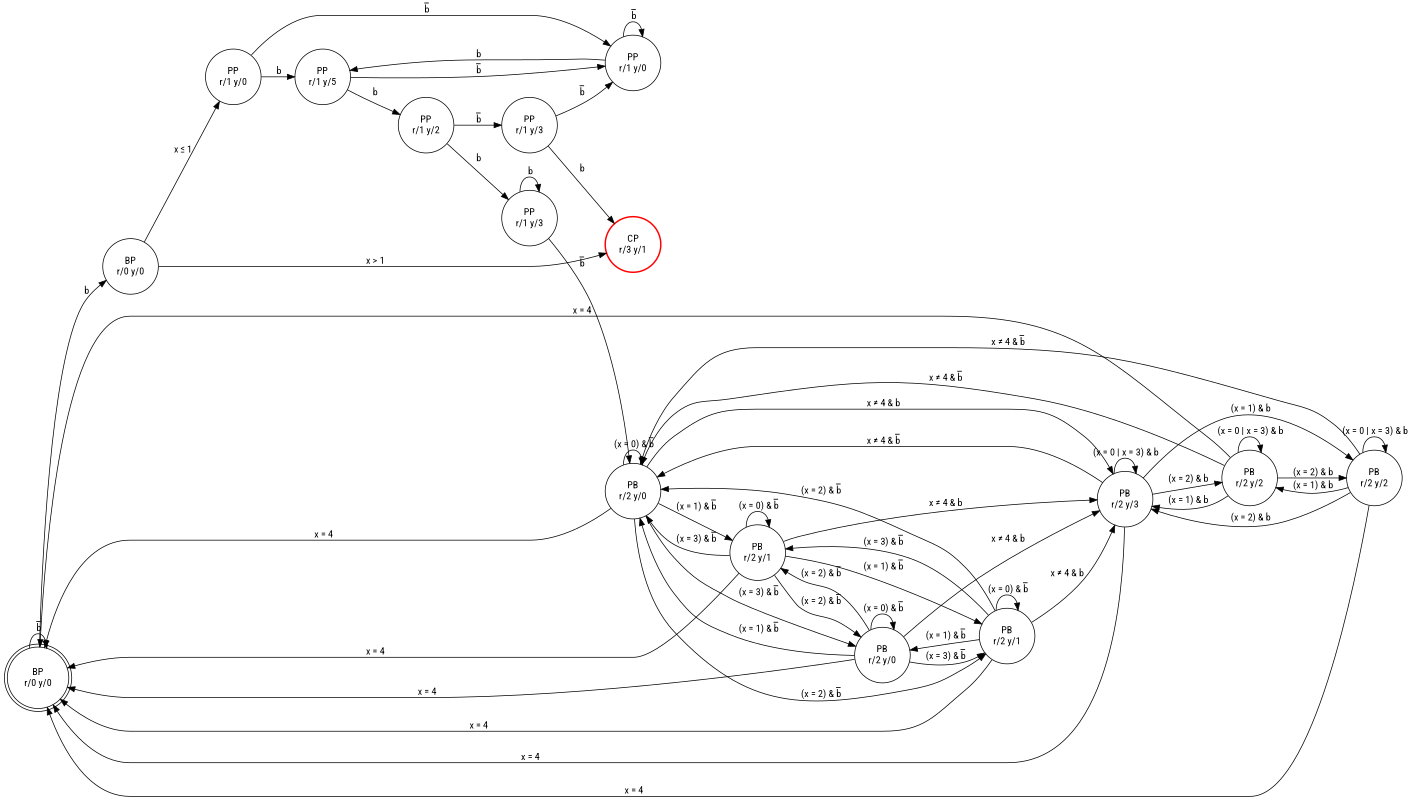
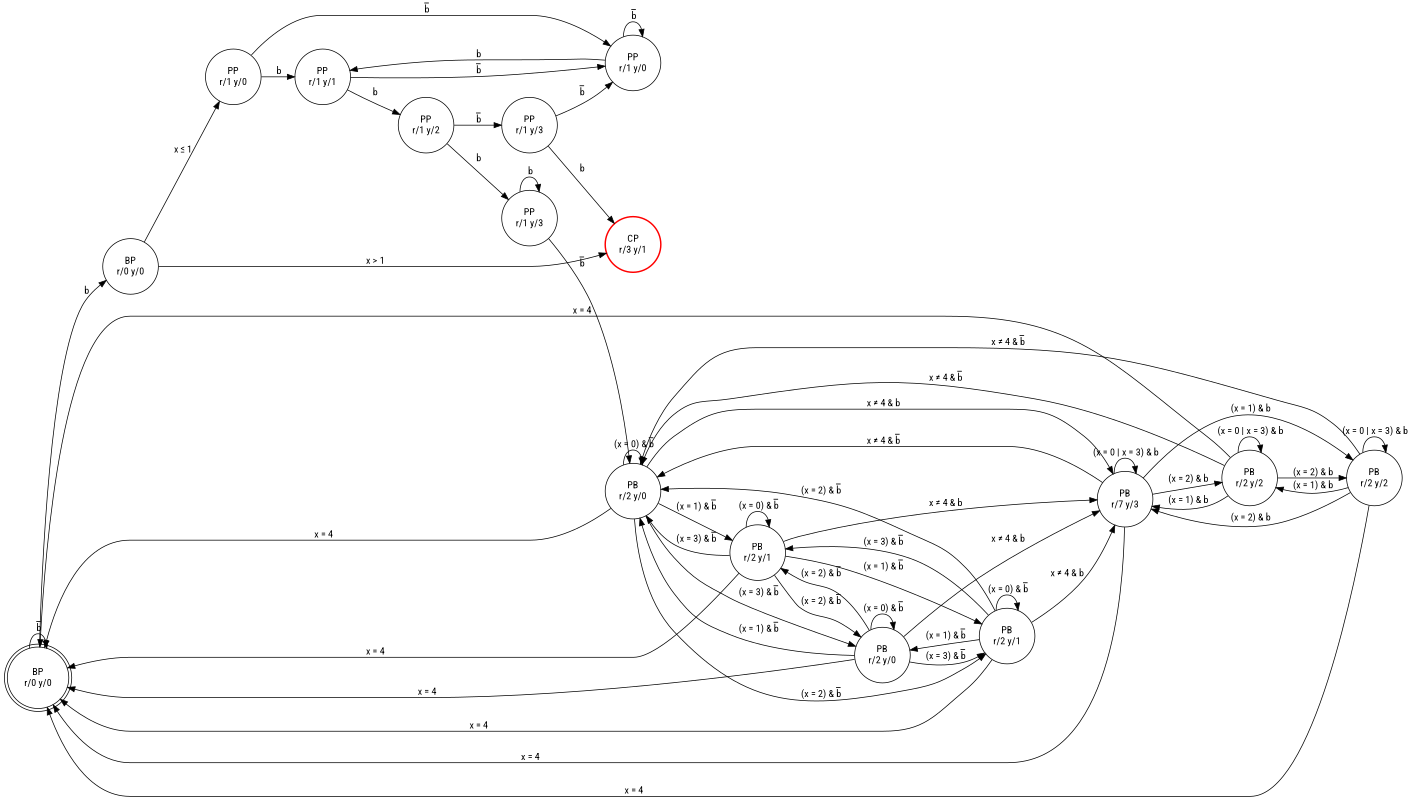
  digraph {
    fontname="Roboto Condensed"
    rankdir=LR
    node [fontname="Roboto Condensed" shape=circle]
    edge [fontname="Roboto Condensed"]
    n1 [label="ВР\nr/0 y/0" shape=doublecircle]
    n2 [label="ВР\nr/0 y/0"]
    n3 [color=red label="СР\nr/3 y/1" style=bold]
    n4 [label="РР\nr/1 y/0"]
-   n5 [label="РР\nr/1 y/5"]
+   n5 [label="РР\nr/1 y/1"]
    n6 [label="РР\nr/1 y/0"]
    n7 [label="РР\nr/1 y/2"]
    n8 [label="РР\nr/1 y/3"]
    n9 [label="РР\nr/1 y/3"]
    n10 [label="РВ\nr/2 y/0"]
    n11 [label="РВ\nr/2 y/1"]
    n12 [label="РВ\nr/2 y/1"]
    n13 [label="РВ\nr/2 y/0"]
-   n14 [label="РВ\nr/2 y/3"]
+   n14 [label="РВ\nr/7 y/3"]
    n15 [label="РВ\nr/2 y/2"]
    n16 [label="РВ\nr/2 y/2"]
    n1 -> n1 [label=" b̅"]
    n1 -> n2 [label=" b"]
    n2 -> n3 [label=" x > 1"]
    n2 -> n4 [label=" x ≤ 1"]
    n4 -> n5 [label=" b"]
    n4 -> n6 [label=" b̅"]
    n5 -> n6 [label=" b̅"]
    n5 -> n7 [label=" b"]
    n6 -> n5 [label=" b"]
    n6 -> n6 [label=" b̅"]
    n7 -> n8 [label=" b"]
    n7 -> n9 [label=" b̅"]
    n8 -> n8 [label=" b"]
    n8 -> n10 [label=" b̅"]
    n9 -> n3 [label=" b"]
    n9 -> n6 [label=" b̅"]
    n10 -> n1 [label=" x = 4"]
    n10 -> n10 [label=" (x = 0) & b̅"]
    n10 -> n11 [label=" (x = 1) & b̅"]
    n10 -> n12 [label=" (x = 2) & b̅"]
    n10 -> n13 [label=" (x = 3) & b̅"]
    n10 -> n14 [label=" x ≠ 4 & b"]
    n11 -> n1 [label=" x = 4"]
    n11 -> n10 [label=" (x = 3) & b̅"]
    n11 -> n11 [label=" (x = 0) & b̅"]
    n11 -> n12 [label=" (x = 1) & b̅"]
    n11 -> n13 [label=" (x = 2) & b̅"]
    n11 -> n14 [label=" x ≠ 4 & b"]
    n12 -> n1 [label=" x = 4"]
    n12 -> n10 [label=" (x = 2) & b̅"]
    n12 -> n11 [label=" (x = 3) & b̅"]
    n12 -> n12 [label=" (x = 0) & b̅"]
    n12 -> n13 [label=" (x = 1) & b̅"]
    n12 -> n14 [label=" x ≠ 4 & b"]
    n13 -> n1 [label=" x = 4"]
    n13 -> n10 [label=" (x = 1) & b̅"]
    n13 -> n11 [label=" (x = 2) & b̅"]
    n13 -> n12 [label=" (x = 3) & b̅"]
    n13 -> n13 [label=" (x = 0) & b̅"]
    n13 -> n14 [label=" x ≠ 4 & b"]
    n14 -> n1 [label=" x = 4"]
    n14 -> n10 [label=" x ≠ 4 & b̅"]
    n14 -> n14 [label=" (x = 0 | x = 3) & b"]
    n14 -> n15 [label=" (x = 1) & b"]
    n14 -> n16 [label=" (x = 2) & b"]
    n15 -> n1 [label=" x = 4"]
    n15 -> n10 [label=" x ≠ 4 & b̅"]
    n15 -> n14 [label=" (x = 2) & b"]
    n15 -> n15 [label=" (x = 0 | x = 3) & b"]
    n15 -> n16 [label=" (x = 1) & b"]
    n16 -> n1 [label=" x = 4"]
    n16 -> n10 [label=" x ≠ 4 & b̅"]
    n16 -> n14 [label=" (x = 1) & b"]
    n16 -> n15 [label=" (x = 2) & b"]
    n16 -> n16 [label=" (x = 0 | x = 3) & b"]
  }
